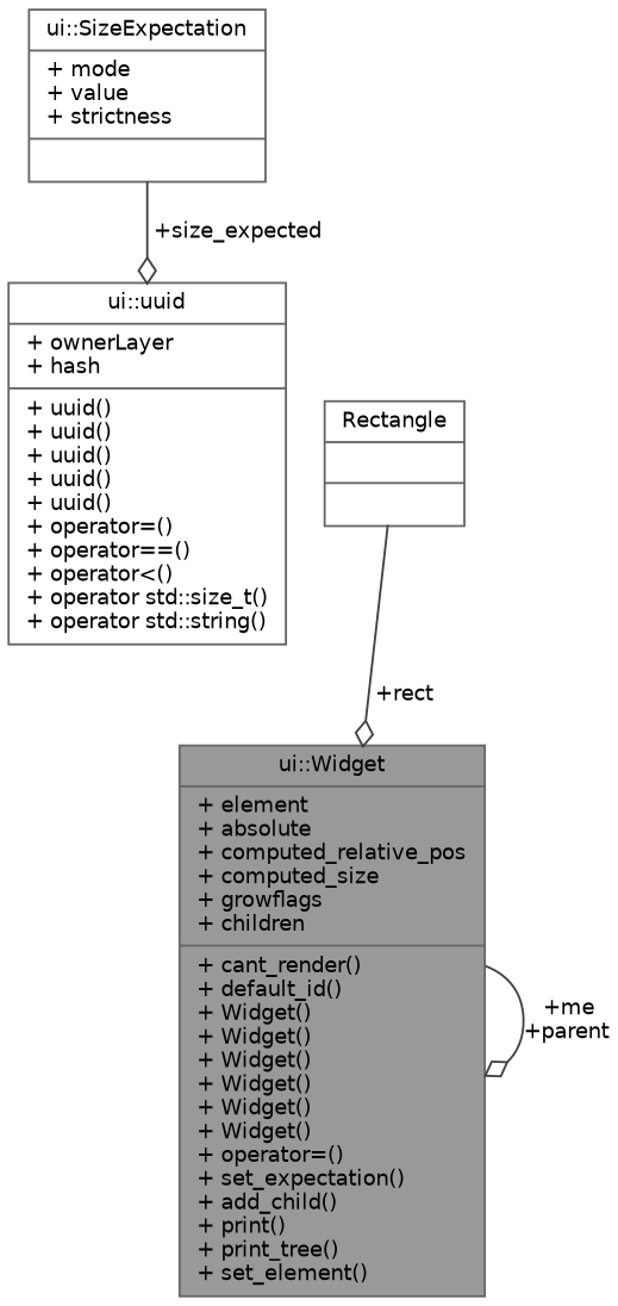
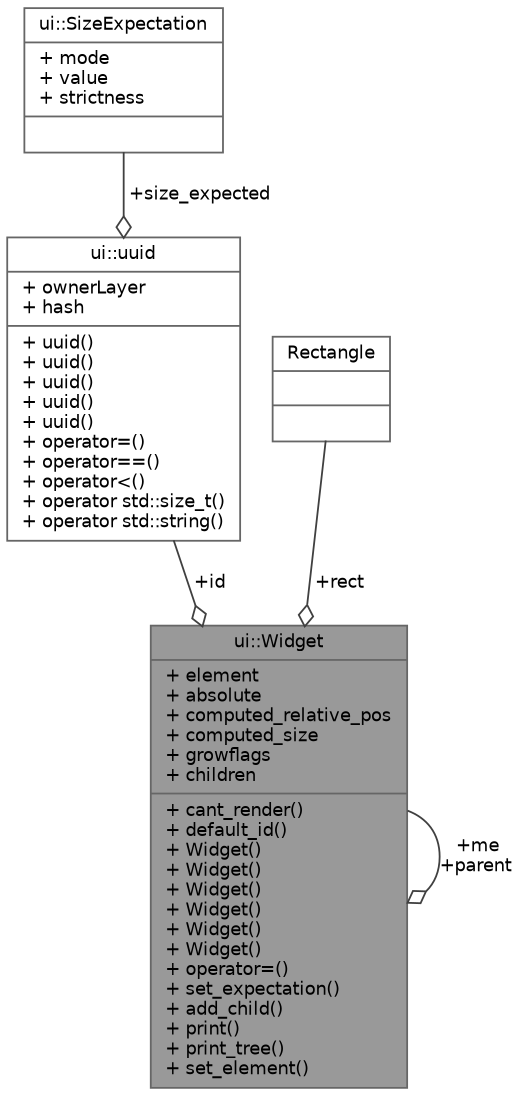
  digraph {
    node [color=gray40 fillcolor=white fontname=Helvetica fontsize=10 shape=record style=filled]
    edge [arrowhead=odiamond color=grey25 fontname=Helvetica fontsize=10 labelfontname=Helvetica labelfontsize=10 style=solid]
    n1 [fillcolor=grey60 fontcolor=black height=0.2 label="{ui::Widget\n|+ element\l+ absolute\l+ computed_relative_pos\l+ computed_size\l+ growflags\l+ children\l|+ cant_render()\l+ default_id()\l+ Widget()\l+ Widget()\l+ Widget()\l+ Widget()\l+ Widget()\l+ Widget()\l+ operator=()\l+ set_expectation()\l+ add_child()\l+ print()\l+ print_tree()\l+ set_element()\l}" width=0.4]
    n2 [height=0.2 label="{ui::uuid\n|+ ownerLayer\l+ hash\l|+ uuid()\l+ uuid()\l+ uuid()\l+ uuid()\l+ uuid()\l+ operator=()\l+ operator==()\l+ operator\<()\l+ operator std::size_t()\l+ operator std::string()\l}" width=0.4]
    n3 [height=0.2 label="{ui::SizeExpectation\n|+ mode\l+ value\l+ strictness\l|}" width=0.4]
    n4 [height=0.2 label="{Rectangle\n||}" width=0.4]
    n1 -> n1 [label=" +me\n+parent"]
+   n2 -> n1 [label=" +id"]
    n3 -> n2 [label=" +size_expected"]
    n4 -> n1 [label=" +rect"]
  }
